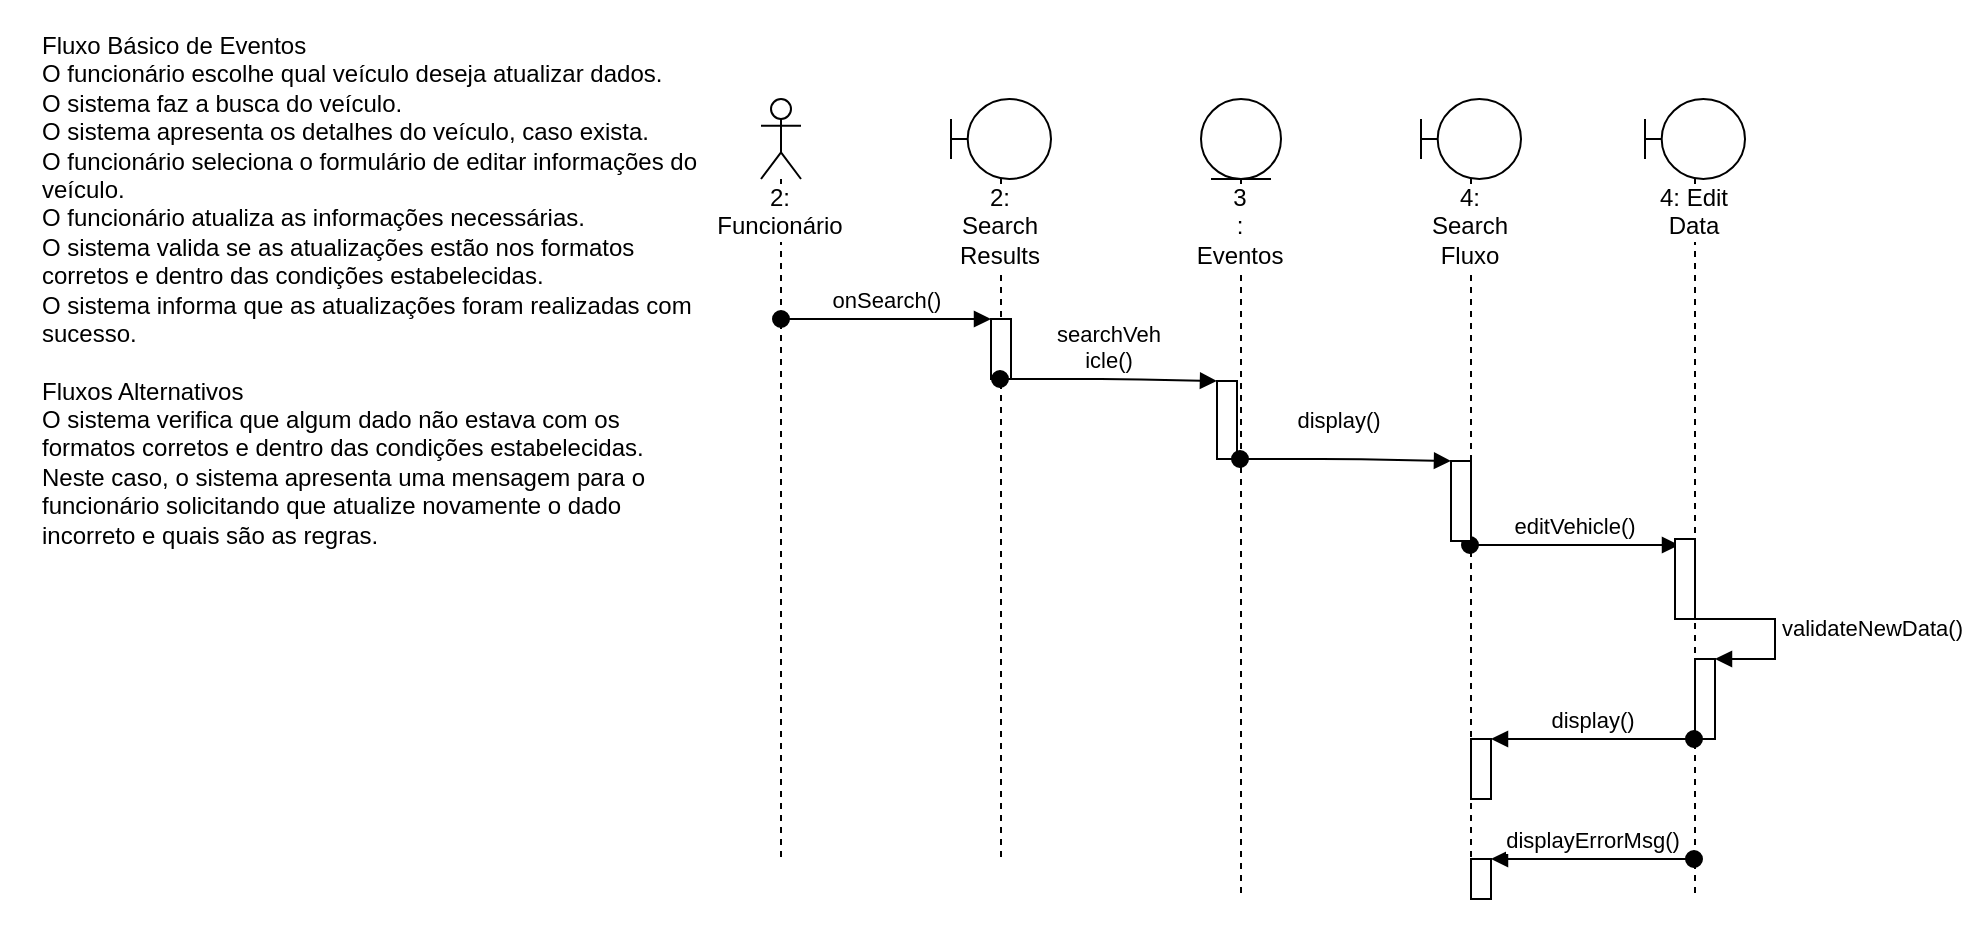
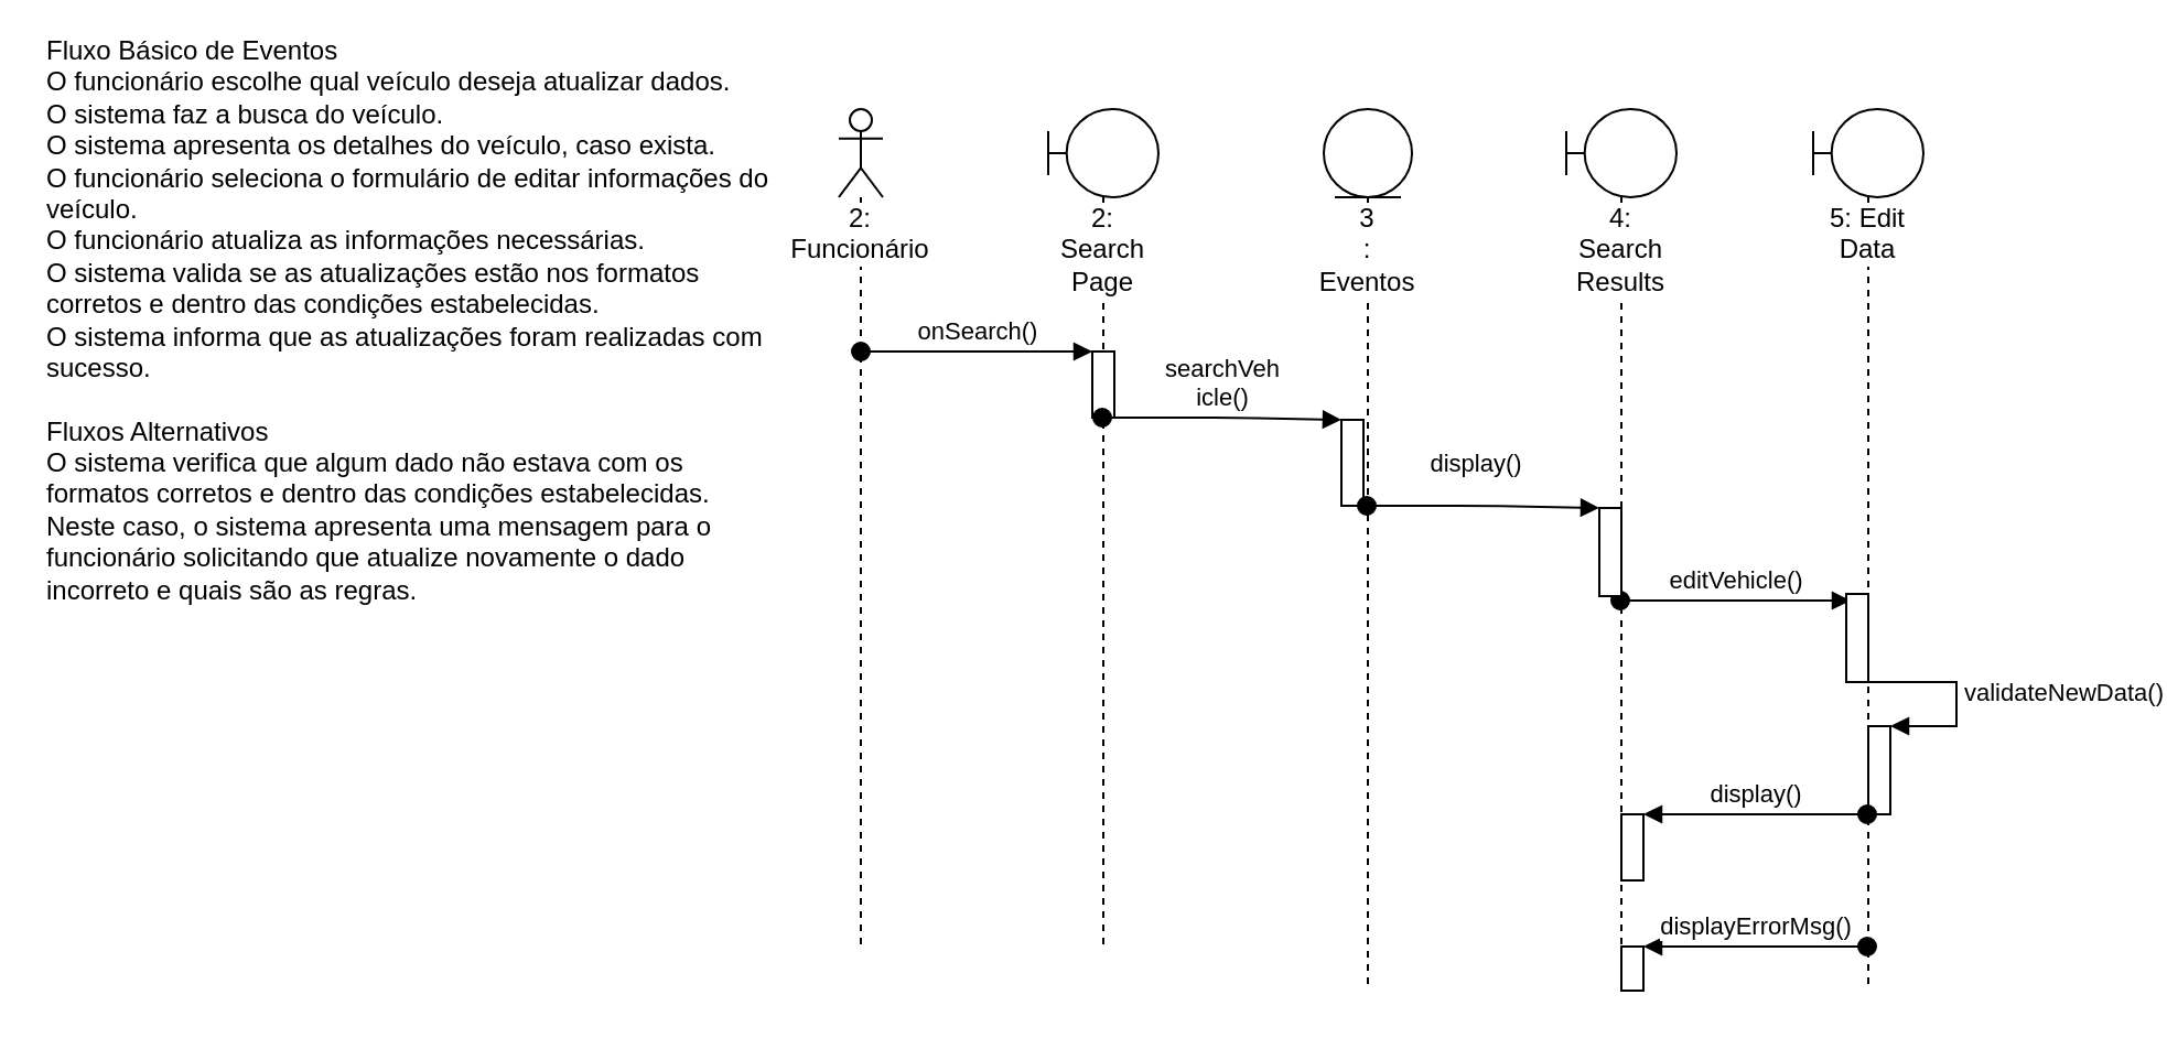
  <mxCell id="0" />
  <mxCell id="1" parent="0" />
  <mxCell id="2" value="&lt;div style=&quot;text-align: left&quot;&gt;&lt;span&gt;Fluxo Básico de Eventos&lt;/span&gt;&lt;/div&gt;&lt;span&gt;&lt;div style=&quot;text-align: left&quot;&gt;&lt;span&gt;O funcionário escolhe qual veículo deseja atualizar dados.&lt;/span&gt;&lt;/div&gt;&lt;div style=&quot;text-align: left&quot;&gt;&lt;span&gt;O sistema faz a busca do veículo.&lt;/span&gt;&lt;/div&gt;&lt;div style=&quot;text-align: left&quot;&gt;&lt;span&gt;O sistema apresenta os detalhes do veículo, caso exista.&lt;/span&gt;&lt;/div&gt;&lt;div style=&quot;text-align: left&quot;&gt;&lt;span&gt;O funcionário seleciona o formulário de editar informações do veículo.&lt;/span&gt;&lt;/div&gt;&lt;div style=&quot;text-align: left&quot;&gt;&lt;span&gt;O funcionário atualiza as informações necessárias.&lt;/span&gt;&lt;/div&gt;&lt;div style=&quot;text-align: left&quot;&gt;&lt;span&gt;O sistema valida se as atualizações estão nos formatos corretos e dentro das condições estabelecidas.&lt;/span&gt;&lt;/div&gt;&lt;div style=&quot;text-align: left&quot;&gt;&lt;span&gt;O sistema informa que as atualizações foram realizadas com sucesso.&lt;/span&gt;&lt;/div&gt;&lt;div style=&quot;text-align: left&quot;&gt;&lt;span&gt;&lt;br&gt;&lt;/span&gt;&lt;/div&gt;&lt;div style=&quot;text-align: left&quot;&gt;&lt;span&gt;Fluxos Alternativos&lt;/span&gt;&lt;/div&gt;&lt;div style=&quot;text-align: left&quot;&gt;&lt;span&gt;O sistema verifica que algum dado não estava com os formatos corretos e dentro das condições estabelecidas. Neste caso, o sistema apresenta uma mensagem para o funcionário solicitando que atualize novamente o dado incorreto e quais são as regras.&lt;/span&gt;&lt;/div&gt;&lt;/span&gt;" style="text;html=1;strokeColor=none;fillColor=none;align=center;verticalAlign=middle;whiteSpace=wrap;rounded=0;" parent="1" vertex="1"><mxGeometry y="20" width="330" height="250" as="geometry" x="20" /></mxCell>
  <mxCell id="3" value="2: Funcionário" style="shape=umlLifeline;participant=umlActor;perimeter=lifelinePerimeter;whiteSpace=wrap;html=1;container=1;collapsible=0;recursiveResize=0;verticalAlign=top;spacingTop=36;labelBackgroundColor=#ffffff;outlineConnect=0;" parent="1" vertex="1"><mxGeometry x="380" y="49" width="20" height="380" as="geometry" /></mxCell>
- <mxCell id="4" value="2: Search Results" style="shape=umlLifeline;participant=umlBoundary;perimeter=lifelinePerimeter;whiteSpace=wrap;html=1;container=1;collapsible=0;recursiveResize=0;verticalAlign=top;spacingTop=36;labelBackgroundColor=#ffffff;outlineConnect=0;" parent="1" vertex="1"><mxGeometry x="475" y="49" width="50" height="380" as="geometry" /></mxCell>
+ <mxCell id="4" value="2: Search Page" style="shape=umlLifeline;participant=umlBoundary;perimeter=lifelinePerimeter;whiteSpace=wrap;html=1;container=1;collapsible=0;recursiveResize=0;verticalAlign=top;spacingTop=36;labelBackgroundColor=#ffffff;outlineConnect=0;" parent="1" vertex="1"><mxGeometry x="475" y="49" width="50" height="380" as="geometry" /></mxCell>
  <mxCell id="5" value="" style="html=1;points=[];perimeter=orthogonalPerimeter;" parent="4" vertex="1"><mxGeometry x="20" y="110" width="10" height="30" as="geometry" /></mxCell>
  <mxCell id="6" value="3&lt;br&gt;: Eventos" style="shape=umlLifeline;participant=umlEntity;perimeter=lifelinePerimeter;whiteSpace=wrap;html=1;container=1;collapsible=0;recursiveResize=0;verticalAlign=top;spacingTop=36;labelBackgroundColor=#ffffff;outlineConnect=0;" parent="1" vertex="1"><mxGeometry x="600" y="49" width="40" height="400" as="geometry" /></mxCell>
  <mxCell id="7" value="" style="html=1;points=[];perimeter=orthogonalPerimeter;" parent="6" vertex="1"><mxGeometry x="8" y="141" width="10" height="39" as="geometry" /></mxCell>
- <mxCell id="8" value="4: Search Fluxo" style="shape=umlLifeline;participant=umlBoundary;perimeter=lifelinePerimeter;whiteSpace=wrap;html=1;container=1;collapsible=0;recursiveResize=0;verticalAlign=top;spacingTop=36;labelBackgroundColor=#ffffff;outlineConnect=0;" parent="1" vertex="1"><mxGeometry x="710" y="49" width="50" height="400" as="geometry" /></mxCell>
+ <mxCell id="8" value="4: Search Results" style="shape=umlLifeline;participant=umlBoundary;perimeter=lifelinePerimeter;whiteSpace=wrap;html=1;container=1;collapsible=0;recursiveResize=0;verticalAlign=top;spacingTop=36;labelBackgroundColor=#ffffff;outlineConnect=0;" parent="1" vertex="1"><mxGeometry x="710" y="49" width="50" height="400" as="geometry" /></mxCell>
  <mxCell id="9" value="" style="html=1;points=[];perimeter=orthogonalPerimeter;" parent="8" vertex="1"><mxGeometry x="25" y="320" width="10" height="30" as="geometry" /></mxCell>
  <mxCell id="10" value="onSearch()" style="html=1;verticalAlign=bottom;startArrow=oval;endArrow=block;startSize=8;" parent="1" target="5" edge="1"><mxGeometry relative="1" as="geometry"><mxPoint x="390" y="159" as="sourcePoint" /></mxGeometry></mxCell>
  <mxCell id="11" value="searchVeh&lt;br&gt;icle()" style="html=1;verticalAlign=bottom;startArrow=oval;endArrow=block;startSize=8;" parent="1" source="4" target="7" edge="1"><mxGeometry relative="1" as="geometry"><mxPoint x="618" y="190" as="sourcePoint" /><Array as="points"><mxPoint x="560" y="189" /></Array></mxGeometry></mxCell>
  <mxCell id="12" value="editVehicle()" style="html=1;verticalAlign=bottom;startArrow=oval;endArrow=block;startSize=8;entryX=0.2;entryY=0.075;entryDx=0;entryDy=0;entryPerimeter=0;" parent="1" source="8" target="14" edge="1"><mxGeometry relative="1" as="geometry"><mxPoint x="725" y="271" as="sourcePoint" /><mxPoint x="850" y="271" as="targetPoint" /></mxGeometry></mxCell>
- <mxCell id="13" value="4: Edit Data" style="shape=umlLifeline;participant=umlBoundary;perimeter=lifelinePerimeter;whiteSpace=wrap;html=1;container=1;collapsible=0;recursiveResize=0;verticalAlign=top;spacingTop=36;labelBackgroundColor=#ffffff;outlineConnect=0;" parent="1" vertex="1"><mxGeometry x="822" y="49" width="50" height="400" as="geometry" /></mxCell>
+ <mxCell id="13" value="5: Edit Data" style="shape=umlLifeline;participant=umlBoundary;perimeter=lifelinePerimeter;whiteSpace=wrap;html=1;container=1;collapsible=0;recursiveResize=0;verticalAlign=top;spacingTop=36;labelBackgroundColor=#ffffff;outlineConnect=0;" parent="1" vertex="1"><mxGeometry x="822" y="49" width="50" height="400" as="geometry" /></mxCell>
  <mxCell id="14" value="" style="html=1;points=[];perimeter=orthogonalPerimeter;" parent="13" vertex="1"><mxGeometry x="15" y="220" width="10" height="40" as="geometry" /></mxCell>
  <mxCell id="15" value="" style="html=1;points=[];perimeter=orthogonalPerimeter;" parent="1" vertex="1"><mxGeometry x="725" y="230" width="10" height="40" as="geometry" /></mxCell>
  <mxCell id="16" value="display()" style="html=1;verticalAlign=bottom;startArrow=oval;endArrow=block;startSize=8;" parent="1" source="6" target="15" edge="1"><mxGeometry x="-0.043" y="10" relative="1" as="geometry"><mxPoint x="632" y="229" as="sourcePoint" /><Array as="points"><mxPoint x="670" y="229" /></Array><mxPoint x="-1" as="offset" /></mxGeometry></mxCell>
  <mxCell id="17" value="" style="html=1;points=[];perimeter=orthogonalPerimeter;" parent="1" vertex="1"><mxGeometry x="847" y="329" width="10" height="40" as="geometry" /></mxCell>
  <mxCell id="18" value="validateNewData()" style="edgeStyle=orthogonalEdgeStyle;html=1;align=left;spacingLeft=2;endArrow=block;rounded=0;entryX=1;entryY=0;" parent="1" source="13" target="17" edge="1"><mxGeometry relative="1" as="geometry"><mxPoint x="862" y="309" as="sourcePoint" /><Array as="points"><mxPoint x="887" y="309" /><mxPoint x="887" y="329" /></Array></mxGeometry></mxCell>
  <mxCell id="19" value="display()" style="html=1;verticalAlign=bottom;startArrow=oval;endArrow=block;startSize=8;" parent="1" source="13" target="9" edge="1"><mxGeometry relative="1" as="geometry"><mxPoint x="696" y="369" as="sourcePoint" /></mxGeometry></mxCell>
  <mxCell id="20" value="" style="html=1;points=[];perimeter=orthogonalPerimeter;" vertex="1" parent="1"><mxGeometry x="735" y="429" width="10" height="20" as="geometry" /></mxCell>
  <mxCell id="21" value="displayErrorMsg()" style="html=1;verticalAlign=bottom;startArrow=oval;endArrow=block;startSize=8;" edge="1" target="20" parent="1" source="13"><mxGeometry relative="1" as="geometry"><mxPoint x="872" y="429" as="sourcePoint" /></mxGeometry></mxCell>
